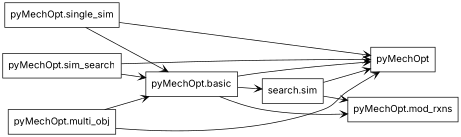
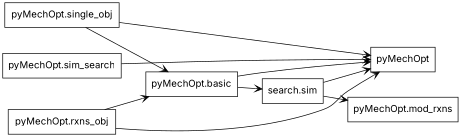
  digraph {
    fontname=Inter
    rankdir=LR
    node [color=black fontname=Inter shape=box style=solid]
    edge [arrowhead=open arrowtail=none fontname=Inter]
    n1 [label=pyMechOpt]
    n2 [label="pyMechOpt.basic"]
    n3 [label="pyMechOpt.mod_rxns"]
    n4 [label="search.sim"]
    n5 [label="pyMechOpt.sim_search"]
-   n6 [label="pyMechOpt.multi_obj"]
-   n7 [label="pyMechOpt.single_sim"]
+   n6 [label="pyMechOpt.rxns_obj"]
+   n7 [label="pyMechOpt.single_obj"]
    n2 -> n1
-   n2 -> n3
    n2 -> n4
    n4 -> n1
    n4 -> n3
    n5 -> n1
-   n5 -> n2
    n6 -> n1
    n6 -> n2
    n7 -> n1
    n7 -> n2
  }
